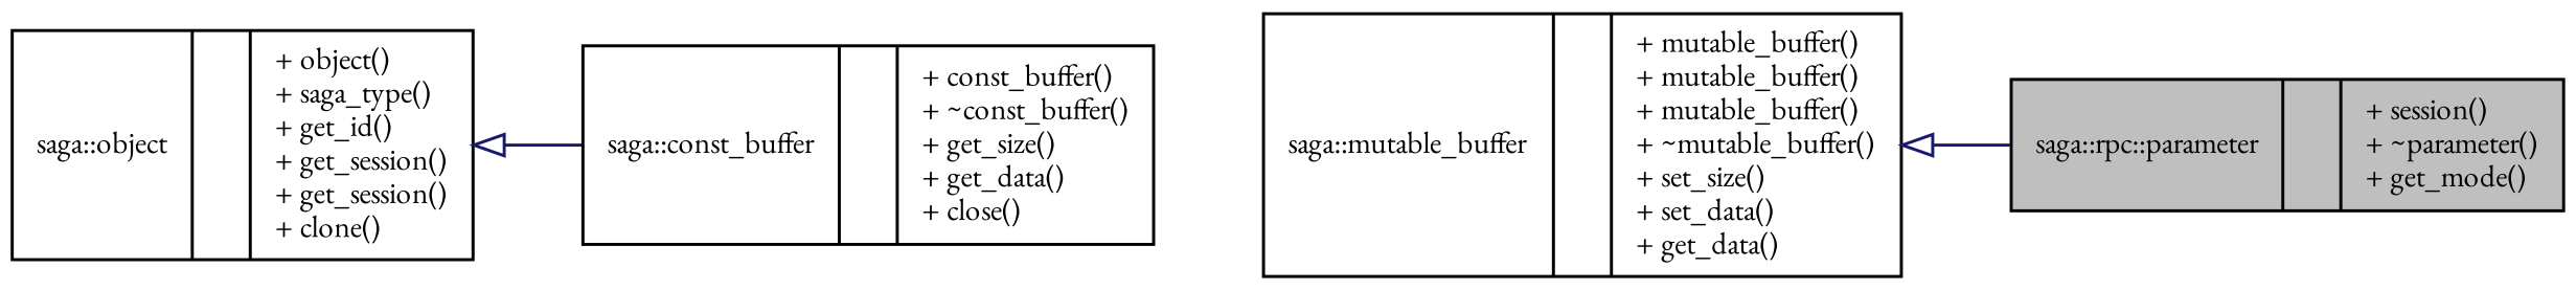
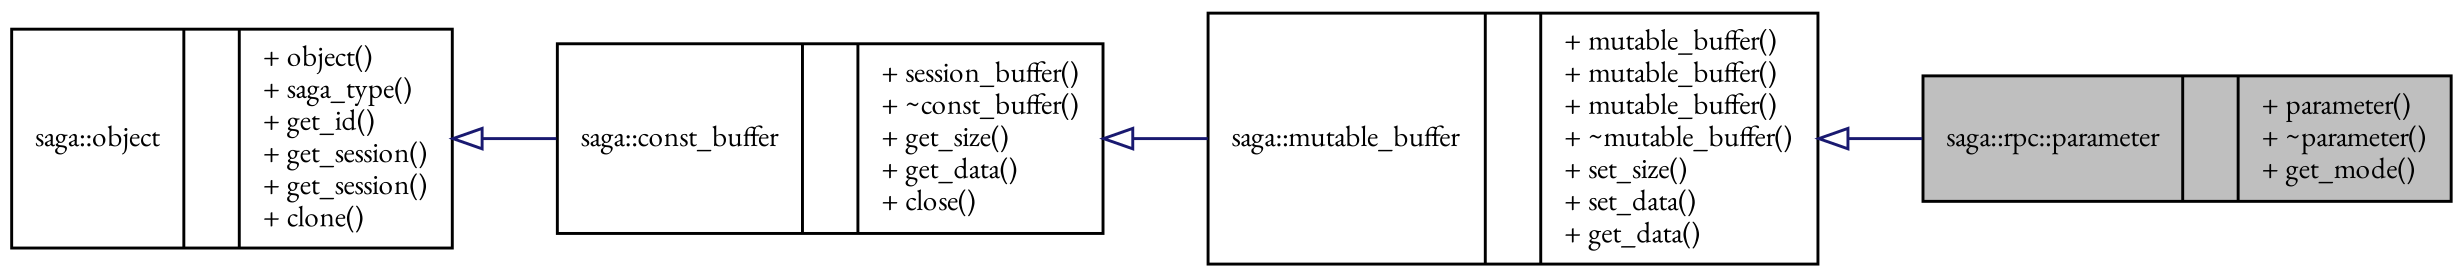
  digraph {
    fontname="EB Garamond"
    rankdir=LR
    node [color=black fontname="EB Garamond" fontsize=10 shape=record]
    edge [arrowtail=onormal color=midnightblue dir=back fontname="EB Garamond" fontsize=10 labelfontname=FreeSans labelfontsize=10 style=solid]
-   n1 [fillcolor=grey75 fontcolor=black height=0.2 label="{saga::rpc::parameter\n||+ session()\l+ ~parameter()\l+ get_mode()\l}" style=filled width=0.4]
+   n1 [fillcolor=grey75 fontcolor=black height=0.2 label="{saga::rpc::parameter\n||+ parameter()\l+ ~parameter()\l+ get_mode()\l}" style=filled width=0.4]
    n2 [height=0.2 label="{saga::mutable_buffer\n||+ mutable_buffer()\l+ mutable_buffer()\l+ mutable_buffer()\l+ ~mutable_buffer()\l+ set_size()\l+ set_data()\l+ get_data()\l}" width=0.4]
-   n3 [height=0.2 label="{saga::const_buffer\n||+ const_buffer()\l+ ~const_buffer()\l+ get_size()\l+ get_data()\l+ close()\l}" width=0.4]
+   n3 [height=0.2 label="{saga::const_buffer\n||+ session_buffer()\l+ ~const_buffer()\l+ get_size()\l+ get_data()\l+ close()\l}" width=0.4]
    n4 [height=0.2 label="{saga::object\n||+ object()\l+ saga_type()\l+ get_id()\l+ get_session()\l+ get_session()\l+ clone()\l}" width=0.4]
    n2 -> n1
+   n3 -> n2
    n4 -> n3
  }
